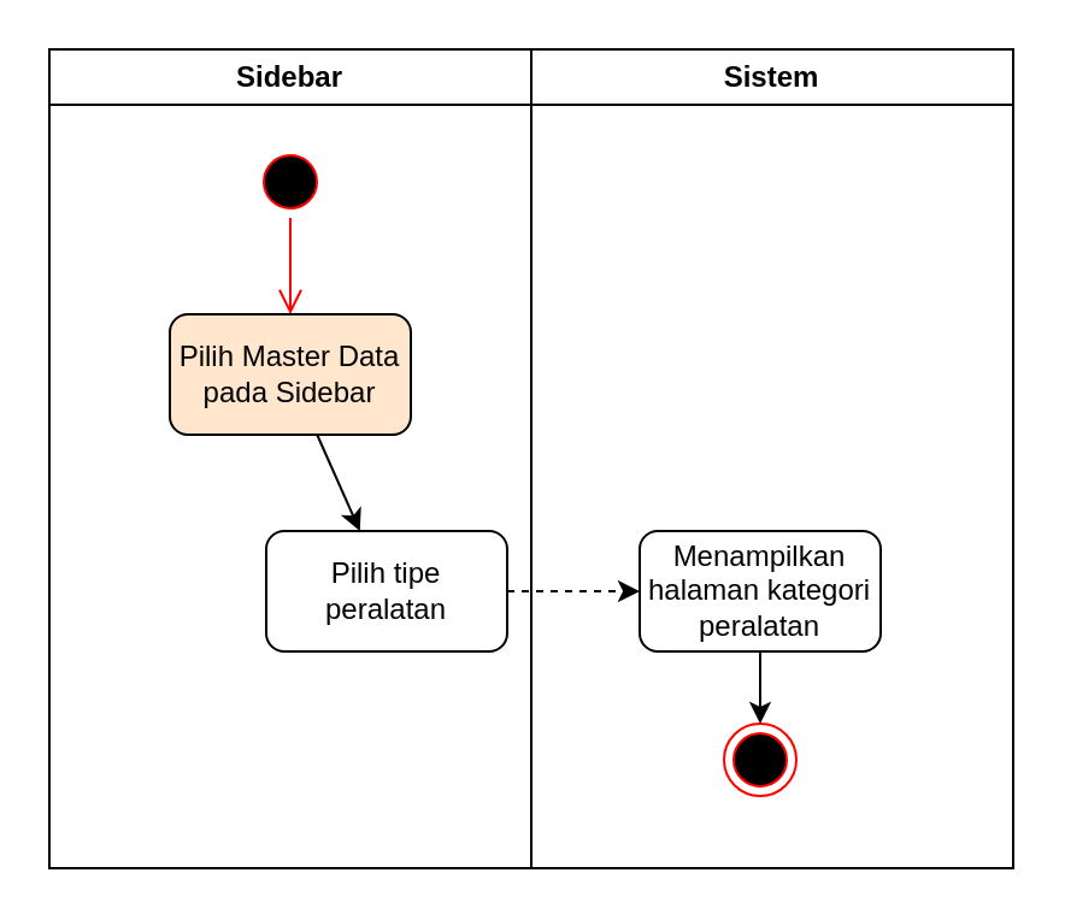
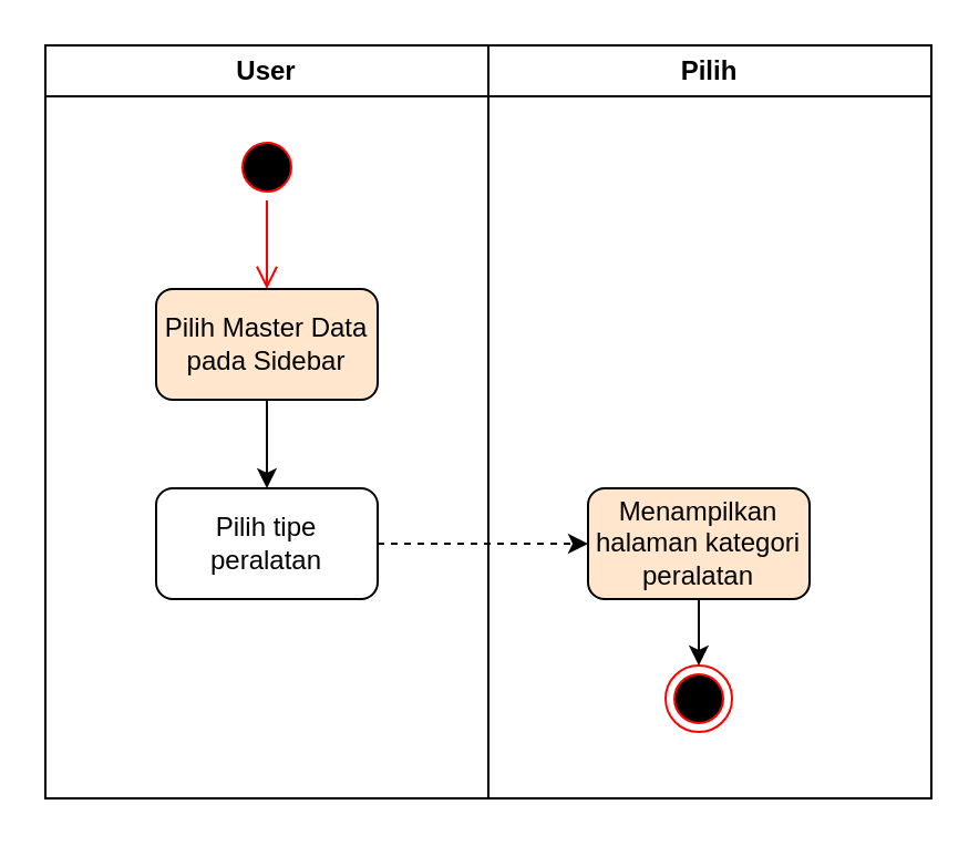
  <mxCell id="0" />
  <mxCell id="1" parent="0" />
- <mxCell id="2" value="Sidebar" style="swimlane;whiteSpace=wrap;html=1;" parent="1" vertex="1"><mxGeometry x="20" y="20" width="200" height="340" as="geometry" /></mxCell>
+ <mxCell id="2" value="User" style="swimlane;whiteSpace=wrap;html=1;" parent="1" vertex="1"><mxGeometry x="20" y="20" width="200" height="340" as="geometry" /></mxCell>
  <mxCell id="3" value="" style="ellipse;html=1;shape=startState;fillColor=#000000;strokeColor=#ff0000;" parent="2" vertex="1"><mxGeometry x="85" y="40" width="30" height="30" as="geometry" /></mxCell>
  <mxCell id="4" value="" style="edgeStyle=orthogonalEdgeStyle;html=1;verticalAlign=bottom;endArrow=open;endSize=8;strokeColor=#ff0000;entryX=0.5;entryY=0;entryDx=0;entryDy=0;" parent="2" source="3" target="6" edge="1"><mxGeometry relative="1" as="geometry"><mxPoint x="100" y="130" as="targetPoint" /></mxGeometry></mxCell>
  <mxCell id="5" value="" style="edgeStyle=none;html=1;" edge="1" parent="2" source="6" target="7"><mxGeometry relative="1" as="geometry" /></mxCell>
  <mxCell id="6" value="&lt;span style=&quot;color: rgb(0, 0, 0);&quot;&gt;Pilih Master Data pada Sidebar&lt;/span&gt;" style="rounded=1;whiteSpace=wrap;html=1;fillColor=#ffe6cc;" parent="2" vertex="1"><mxGeometry x="50" y="110" width="100" height="50" as="geometry" /></mxCell>
- <mxCell id="7" value="Pilih tipe peralatan" style="rounded=1;whiteSpace=wrap;html=1;" parent="2" vertex="1"><mxGeometry x="90" y="200" width="100" height="50" as="geometry" /></mxCell>
- <mxCell id="8" value="Sistem" style="swimlane;whiteSpace=wrap;html=1;" parent="1" vertex="1"><mxGeometry x="220" y="20" width="200" height="340" as="geometry" /></mxCell>
+ <mxCell id="7" value="Pilih tipe peralatan" style="rounded=1;whiteSpace=wrap;html=1;" parent="2" vertex="1"><mxGeometry x="50" y="200" width="100" height="50" as="geometry" /></mxCell>
+ <mxCell id="8" value="Pilih" style="swimlane;whiteSpace=wrap;html=1;" parent="1" vertex="1"><mxGeometry x="220" y="20" width="200" height="340" as="geometry" /></mxCell>
  <mxCell id="9" value="" style="ellipse;html=1;shape=endState;fillColor=#000000;strokeColor=#ff0000;" parent="8" vertex="1"><mxGeometry x="80" y="280" width="30" height="30" as="geometry" /></mxCell>
  <mxCell id="10" value="" style="edgeStyle=none;html=1;" edge="1" parent="8" source="11" target="9"><mxGeometry relative="1" as="geometry" /></mxCell>
- <mxCell id="11" value="&lt;span style=&quot;color: rgb(0, 0, 0);&quot;&gt;Menampilkan halaman kategori peralatan&lt;/span&gt;" style="rounded=1;whiteSpace=wrap;html=1;" vertex="1" parent="8"><mxGeometry x="45" y="200" width="100" height="50" as="geometry" /></mxCell>
+ <mxCell id="11" value="&lt;span style=&quot;color: rgb(0, 0, 0);&quot;&gt;Menampilkan halaman kategori peralatan&lt;/span&gt;" style="rounded=1;whiteSpace=wrap;html=1;fillColor=#ffe6cc;" vertex="1" parent="8"><mxGeometry x="45" y="200" width="100" height="50" as="geometry" /></mxCell>
  <mxCell id="12" value="" style="edgeStyle=none;html=1;dashed=1;" edge="1" parent="1" source="7" target="11"><mxGeometry relative="1" as="geometry" /></mxCell>
